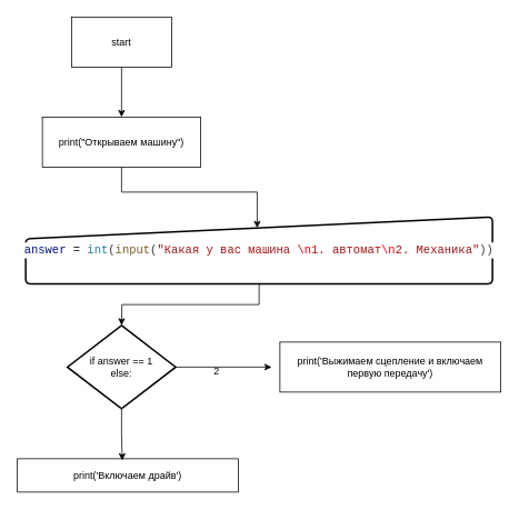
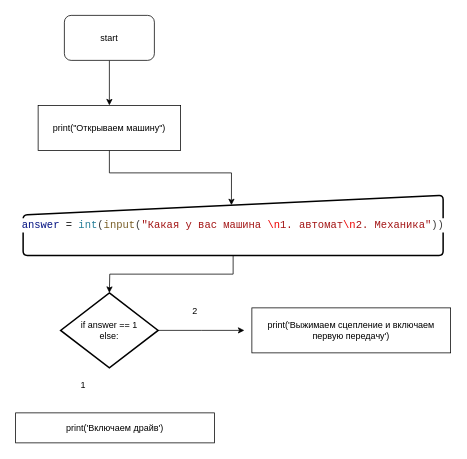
  <mxCell id="0" />
  <mxCell id="1" parent="0" />
  <mxCell id="2" style="edgeStyle=orthogonalEdgeStyle;rounded=0;orthogonalLoop=1;jettySize=auto;html=1;exitX=0.5;exitY=1;exitDx=0;exitDy=0;entryX=0.5;entryY=0;entryDx=0;entryDy=0;" edge="1" parent="1" source="3" target="5"><mxGeometry relative="1" as="geometry" /></mxCell>
- <mxCell id="3" value="start" style="whiteSpace=wrap;html=1;rounded=0;" vertex="1" parent="1"><mxGeometry x="85" y="20" width="120" height="60" as="geometry" /></mxCell>
+ <mxCell id="3" value="start" style="rounded=1;whiteSpace=wrap;html=1;" vertex="1" parent="1"><mxGeometry x="85" y="20" width="120" height="60" as="geometry" /></mxCell>
  <mxCell id="4" style="edgeStyle=orthogonalEdgeStyle;rounded=0;orthogonalLoop=1;jettySize=auto;html=1;entryX=0.496;entryY=0.163;entryDx=0;entryDy=0;entryPerimeter=0;" edge="1" parent="1" source="5" target="7"><mxGeometry relative="1" as="geometry" /></mxCell>
  <mxCell id="5" value="print(&quot;Открываем машину&quot;)" style="rounded=0;whiteSpace=wrap;html=1;" vertex="1" parent="1"><mxGeometry x="50" y="140" width="190" height="60" as="geometry" /></mxCell>
  <mxCell id="6" style="edgeStyle=orthogonalEdgeStyle;rounded=0;orthogonalLoop=1;jettySize=auto;html=1;exitX=0.5;exitY=1;exitDx=0;exitDy=0;entryX=0.5;entryY=0;entryDx=0;entryDy=0;" edge="1" parent="1" source="7"><mxGeometry relative="1" as="geometry"><mxPoint x="145" y="390" as="targetPoint" /></mxGeometry></mxCell>
  <mxCell id="7" value="&lt;div style=&quot;color: rgb(59, 59, 59); background-color: rgb(255, 255, 255); font-family: Consolas, &amp;quot;Courier New&amp;quot;, monospace; font-size: 14px; line-height: 19px; white-space: pre;&quot;&gt;&lt;span style=&quot;color: #001080;&quot;&gt;answer&lt;/span&gt; &lt;span style=&quot;color: #000000;&quot;&gt;=&lt;/span&gt; &lt;span style=&quot;color: #267f99;&quot;&gt;int&lt;/span&gt;(&lt;span style=&quot;color: #795e26;&quot;&gt;input&lt;/span&gt;(&lt;span style=&quot;color: #a31515;&quot;&gt;&quot;Какая у вас машина &lt;/span&gt;&lt;span style=&quot;color: #ee0000;&quot;&gt;\n&lt;/span&gt;&lt;span style=&quot;color: #a31515;&quot;&gt;1. автомат&lt;/span&gt;&lt;span style=&quot;color: #ee0000;&quot;&gt;\n&lt;/span&gt;&lt;span style=&quot;color: #a31515;&quot;&gt;2. Механика&quot;&lt;/span&gt;))&lt;/div&gt;" style="html=1;strokeWidth=2;shape=manualInput;whiteSpace=wrap;rounded=1;size=26;arcSize=11;" vertex="1" parent="1"><mxGeometry x="30" y="260" width="560" height="80" as="geometry" /></mxCell>
  <mxCell id="8" style="edgeStyle=orthogonalEdgeStyle;rounded=0;orthogonalLoop=1;jettySize=auto;html=1;" edge="1" parent="1" source="9"><mxGeometry relative="1" as="geometry"><mxPoint x="325" y="440" as="targetPoint" /></mxGeometry></mxCell>
  <mxCell id="9" value="if answer == 1&lt;div&gt;else:&lt;/div&gt;" style="strokeWidth=2;html=1;shape=mxgraph.flowchart.decision;whiteSpace=wrap;" vertex="1" parent="1"><mxGeometry x="80" y="390" width="130" height="100" as="geometry" /></mxCell>
  <mxCell id="10" value="print('Выжимаем сцепление и включаем первую передачу')" style="rounded=0;whiteSpace=wrap;html=1;" vertex="1" parent="1"><mxGeometry x="335" y="410" width="265" height="60" as="geometry" /></mxCell>
  <mxCell id="11" value="print('Включаем драйв')" style="rounded=0;whiteSpace=wrap;html=1;" vertex="1" parent="1"><mxGeometry x="20" y="550" width="265" height="40" as="geometry" /></mxCell>
- <mxCell id="12" style="edgeStyle=orthogonalEdgeStyle;rounded=0;orthogonalLoop=1;jettySize=auto;html=1;exitX=0.5;exitY=1;exitDx=0;exitDy=0;exitPerimeter=0;entryX=0.475;entryY=0.05;entryDx=0;entryDy=0;entryPerimeter=0;" edge="1" parent="1" source="9" target="11"><mxGeometry relative="1" as="geometry" /></mxCell>
- <mxCell id="14" value="2" style="text;html=1;align=center;verticalAlign=middle;resizable=0;points=[];autosize=1;strokeColor=none;fillColor=none;" vertex="1" parent="1"><mxGeometry x="244" y="430" width="30" height="30" as="geometry" /></mxCell>
+ <mxCell id="13" value="1" style="text;html=1;align=center;verticalAlign=middle;resizable=0;points=[];autosize=1;strokeColor=none;fillColor=none;" vertex="1" parent="1"><mxGeometry x="95" y="498" width="30" height="30" as="geometry" /></mxCell>
+ <mxCell id="14" value="2" style="text;html=1;align=center;verticalAlign=middle;resizable=0;points=[];autosize=1;strokeColor=none;fillColor=none;" vertex="1" parent="1"><mxGeometry x="244" y="400" width="30" height="30" as="geometry" /></mxCell>
